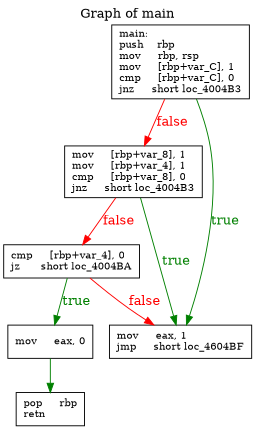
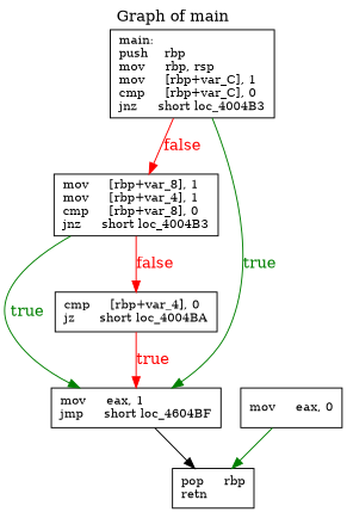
  digraph {
    label="Graph of main"
    labelloc=top
    node [fillcolor=white fontsize=11 shape=box style=filled]
    edge [arrowhead=normal color="#008000" fontcolor="#ff0000"]
    n1 [label="main:\lpush    rbp\lmov     rbp, rsp\lmov     [rbp+var_C], 1\lcmp     [rbp+var_C], 0\ljnz     short loc_4004B3\l" rank=0]
    n2 [label="mov     [rbp+var_8], 1\lmov     [rbp+var_4], 1\lcmp     [rbp+var_8], 0\ljnz     short loc_4004B3\l"]
    n3 [label="mov     eax, 1\ljmp     short loc_4604BF\l"]
    n4 [label="cmp     [rbp+var_4], 0\ljz      short loc_4004BA\l"]
    n5 [label="pop     rbp\lretn\l" rank=6]
    n6 [label="mov     eax, 0\l"]
    n1 -> n2 [color="#ff0000" label=false]
    n1 -> n3 [fontcolor="#008000" label=true]
    n2 -> n3 [fontcolor="#008000" label=true]
    n2 -> n4 [color="#ff0000" label=false]
-   n4 -> n3 [color="#ff0000" label=false]
-   n4 -> n6 [fontcolor="#008000" label=true]
+   n3 -> n5 [color="#000000" fontcolor=""]
+   n4 -> n3 [color="#ff0000" label=true]
    n6 -> n5 [fontcolor=""]
  }
